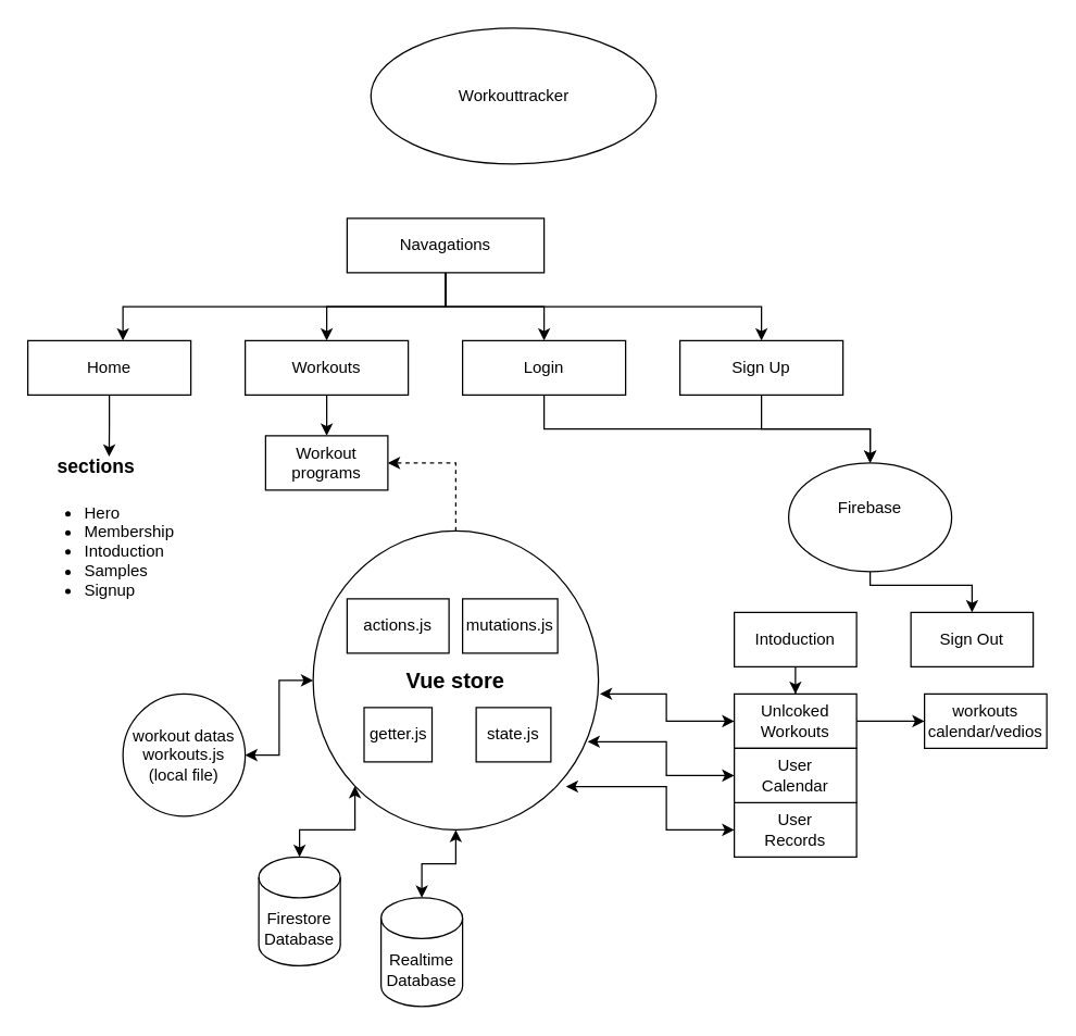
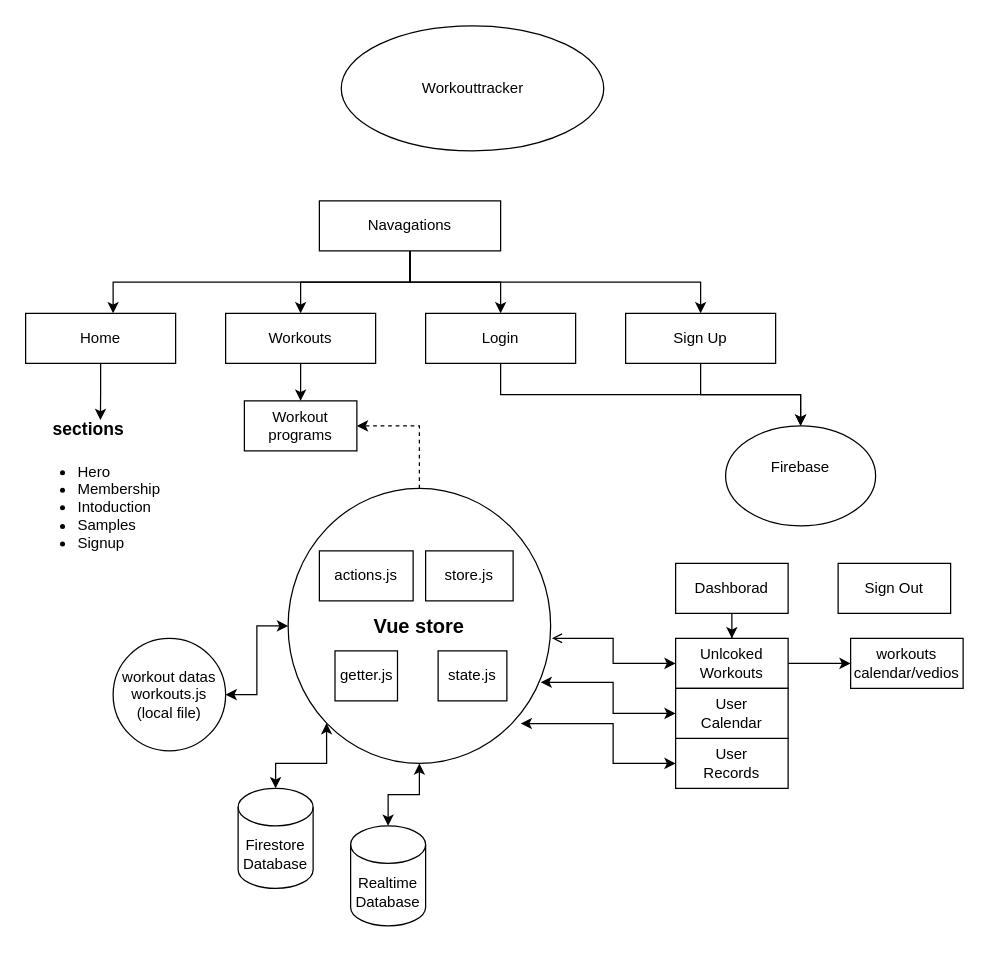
  <mxCell id="0" />
  <mxCell id="1" parent="0" />
  <mxCell id="2" value="Workouttracker" style="ellipse;whiteSpace=wrap;html=1;" parent="1" vertex="1"><mxGeometry x="272.5" y="20" width="210" height="100" as="geometry" /></mxCell>
  <mxCell id="3" style="edgeStyle=orthogonalEdgeStyle;rounded=0;orthogonalLoop=1;jettySize=auto;html=1;entryX=0.623;entryY=0.039;entryDx=0;entryDy=0;entryPerimeter=0;" parent="1" source="4" target="43" edge="1"><mxGeometry relative="1" as="geometry" /></mxCell>
  <mxCell id="4" value="Home" style="rounded=0;whiteSpace=wrap;html=1;" parent="1" vertex="1"><mxGeometry x="20" y="250" width="120" height="40" as="geometry" /></mxCell>
  <mxCell id="5" style="edgeStyle=orthogonalEdgeStyle;rounded=0;orthogonalLoop=1;jettySize=auto;html=1;entryX=0.5;entryY=0;entryDx=0;entryDy=0;" parent="1" source="6" target="35" edge="1"><mxGeometry relative="1" as="geometry" /></mxCell>
  <mxCell id="6" value="Workouts" style="rounded=0;whiteSpace=wrap;html=1;" parent="1" vertex="1"><mxGeometry x="180" y="250" width="120" height="40" as="geometry" /></mxCell>
  <mxCell id="7" style="edgeStyle=orthogonalEdgeStyle;rounded=0;orthogonalLoop=1;jettySize=auto;html=1;entryX=0.5;entryY=0;entryDx=0;entryDy=0;" parent="1" source="11" target="6" edge="1"><mxGeometry relative="1" as="geometry"><mxPoint x="327.5" y="240" as="targetPoint" /><Array as="points"><mxPoint x="328" y="225" /><mxPoint x="240" y="225" /></Array></mxGeometry></mxCell>
  <mxCell id="8" style="edgeStyle=orthogonalEdgeStyle;rounded=0;orthogonalLoop=1;jettySize=auto;html=1;entryX=0.5;entryY=0;entryDx=0;entryDy=0;" parent="1" source="11" target="17" edge="1"><mxGeometry relative="1" as="geometry" /></mxCell>
  <mxCell id="9" style="edgeStyle=orthogonalEdgeStyle;rounded=0;orthogonalLoop=1;jettySize=auto;html=1;" parent="1" source="11" edge="1"><mxGeometry relative="1" as="geometry"><mxPoint x="90" y="250" as="targetPoint" /><Array as="points"><mxPoint x="328" y="225" /><mxPoint x="90" y="225" /><mxPoint x="90" y="250" /></Array></mxGeometry></mxCell>
  <mxCell id="10" style="edgeStyle=orthogonalEdgeStyle;rounded=0;orthogonalLoop=1;jettySize=auto;html=1;entryX=0.5;entryY=0;entryDx=0;entryDy=0;" parent="1" source="11" target="15" edge="1"><mxGeometry relative="1" as="geometry"><Array as="points"><mxPoint x="328" y="225" /><mxPoint x="560" y="225" /></Array></mxGeometry></mxCell>
  <mxCell id="11" value="Navagations" style="rounded=0;whiteSpace=wrap;html=1;" parent="1" vertex="1"><mxGeometry x="255" y="160" width="145" height="40" as="geometry" /></mxCell>
- <mxCell id="12" style="edgeStyle=orthogonalEdgeStyle;rounded=0;orthogonalLoop=1;jettySize=auto;html=1;entryX=0.5;entryY=0;entryDx=0;entryDy=0;" parent="1" source="13" target="20" edge="1"><mxGeometry relative="1" as="geometry"><Array as="points"><mxPoint x="640" y="430" /><mxPoint x="715" y="430" /></Array></mxGeometry></mxCell>
  <mxCell id="13" value="Firebase&lt;br&gt;&lt;p class=&quot;p1&quot; style=&quot;margin: 0px ; font-stretch: normal ; line-height: normal&quot;&gt;&lt;font color=&quot;#ffffff&quot;&gt;Authentication&lt;/font&gt;&lt;/p&gt;" style="ellipse;whiteSpace=wrap;html=1;" parent="1" vertex="1"><mxGeometry x="580" y="340" width="120" height="80" as="geometry" /></mxCell>
  <mxCell id="14" style="edgeStyle=orthogonalEdgeStyle;rounded=0;orthogonalLoop=1;jettySize=auto;html=1;entryX=0.5;entryY=0;entryDx=0;entryDy=0;" parent="1" source="15" target="13" edge="1"><mxGeometry relative="1" as="geometry" /></mxCell>
  <mxCell id="15" value="Sign Up" style="rounded=0;whiteSpace=wrap;html=1;" parent="1" vertex="1"><mxGeometry x="500" y="250" width="120" height="40" as="geometry" /></mxCell>
  <mxCell id="16" style="edgeStyle=orthogonalEdgeStyle;rounded=0;orthogonalLoop=1;jettySize=auto;html=1;exitX=0.5;exitY=1;exitDx=0;exitDy=0;" parent="1" source="17" target="13" edge="1"><mxGeometry relative="1" as="geometry" /></mxCell>
  <mxCell id="17" value="Login" style="rounded=0;whiteSpace=wrap;html=1;" parent="1" vertex="1"><mxGeometry x="340" y="250" width="120" height="40" as="geometry" /></mxCell>
  <mxCell id="18" style="edgeStyle=orthogonalEdgeStyle;rounded=0;orthogonalLoop=1;jettySize=auto;html=1;entryX=0.5;entryY=0;entryDx=0;entryDy=0;" parent="1" source="19" target="25" edge="1"><mxGeometry relative="1" as="geometry" /></mxCell>
- <mxCell id="19" value="Intoduction" style="rounded=0;whiteSpace=wrap;html=1;" parent="1" vertex="1"><mxGeometry x="540" y="450" width="90" height="40" as="geometry" /></mxCell>
+ <mxCell id="19" value="Dashborad" style="rounded=0;whiteSpace=wrap;html=1;" parent="1" vertex="1"><mxGeometry x="540" y="450" width="90" height="40" as="geometry" /></mxCell>
  <mxCell id="20" value="Sign Out" style="rounded=0;whiteSpace=wrap;html=1;" parent="1" vertex="1"><mxGeometry x="670" y="450" width="90" height="40" as="geometry" /></mxCell>
  <mxCell id="21" style="edgeStyle=orthogonalEdgeStyle;rounded=0;orthogonalLoop=1;jettySize=auto;html=1;exitX=0;exitY=0.5;exitDx=0;exitDy=0;entryX=0.886;entryY=0.855;entryDx=0;entryDy=0;entryPerimeter=0;startArrow=classic;startFill=1;" parent="1" source="22" target="32" edge="1"><mxGeometry relative="1" as="geometry"><Array as="points"><mxPoint x="490" y="610" /><mxPoint x="490" y="578" /></Array></mxGeometry></mxCell>
  <mxCell id="22" value="User&lt;br&gt;Records" style="rounded=0;whiteSpace=wrap;html=1;" parent="1" vertex="1"><mxGeometry x="540" y="590" width="90" height="40" as="geometry" /></mxCell>
  <mxCell id="23" style="edgeStyle=orthogonalEdgeStyle;rounded=0;orthogonalLoop=1;jettySize=auto;html=1;" parent="1" source="25" edge="1"><mxGeometry relative="1" as="geometry"><mxPoint x="680" y="530" as="targetPoint" /></mxGeometry></mxCell>
- <mxCell id="24" style="edgeStyle=orthogonalEdgeStyle;rounded=0;orthogonalLoop=1;jettySize=auto;html=1;exitX=0;exitY=0.5;exitDx=0;exitDy=0;entryX=1.005;entryY=0.545;entryDx=0;entryDy=0;entryPerimeter=0;startArrow=classic;startFill=1;" parent="1" source="25" target="32" edge="1"><mxGeometry relative="1" as="geometry" /></mxCell>
+ <mxCell id="24" style="edgeStyle=orthogonalEdgeStyle;rounded=0;orthogonalLoop=1;jettySize=auto;html=1;exitX=0;exitY=0.5;exitDx=0;exitDy=0;entryX=1.005;entryY=0.545;entryDx=0;entryDy=0;entryPerimeter=0;startArrow=classic;startFill=1;endArrow=open;" parent="1" source="25" target="32" edge="1"><mxGeometry relative="1" as="geometry" /></mxCell>
  <mxCell id="25" value="Unlcoked Workouts" style="rounded=0;whiteSpace=wrap;html=1;" parent="1" vertex="1"><mxGeometry x="540" y="510" width="90" height="40" as="geometry" /></mxCell>
  <mxCell id="26" style="edgeStyle=orthogonalEdgeStyle;rounded=0;orthogonalLoop=1;jettySize=auto;html=1;exitX=0;exitY=0.5;exitDx=0;exitDy=0;entryX=0.962;entryY=0.705;entryDx=0;entryDy=0;entryPerimeter=0;startArrow=classic;startFill=1;" parent="1" source="27" target="32" edge="1"><mxGeometry relative="1" as="geometry" /></mxCell>
  <mxCell id="27" value="User&lt;br&gt;Calendar" style="rounded=0;whiteSpace=wrap;html=1;" parent="1" vertex="1"><mxGeometry x="540" y="550" width="90" height="40" as="geometry" /></mxCell>
  <mxCell id="28" value="workouts calendar/vedios" style="rounded=0;whiteSpace=wrap;html=1;" parent="1" vertex="1"><mxGeometry x="680" y="510" width="90" height="40" as="geometry" /></mxCell>
  <mxCell id="29" style="edgeStyle=orthogonalEdgeStyle;rounded=0;orthogonalLoop=1;jettySize=auto;html=1;entryX=0;entryY=1;entryDx=0;entryDy=0;startArrow=classic;startFill=1;" parent="1" source="30" target="32" edge="1"><mxGeometry relative="1" as="geometry" /></mxCell>
  <mxCell id="30" value="Firestore&lt;br&gt;Database" style="shape=cylinder3;whiteSpace=wrap;html=1;boundedLbl=1;backgroundOutline=1;size=15;" parent="1" vertex="1"><mxGeometry x="190" y="630" width="60" height="80" as="geometry" /></mxCell>
  <mxCell id="31" style="edgeStyle=orthogonalEdgeStyle;rounded=0;orthogonalLoop=1;jettySize=auto;html=1;entryX=1;entryY=0.5;entryDx=0;entryDy=0;startArrow=none;startFill=0;dashed=1;" parent="1" source="32" target="35" edge="1"><mxGeometry relative="1" as="geometry" /></mxCell>
  <mxCell id="32" value="&lt;b&gt;&lt;font style=&quot;font-size: 16px&quot;&gt;Vue store&lt;/font&gt;&lt;/b&gt;" style="ellipse;whiteSpace=wrap;html=1;" parent="1" vertex="1"><mxGeometry x="230" y="390" width="210" height="220" as="geometry" /></mxCell>
  <mxCell id="33" style="edgeStyle=orthogonalEdgeStyle;rounded=0;orthogonalLoop=1;jettySize=auto;html=1;entryX=0.5;entryY=1;entryDx=0;entryDy=0;startArrow=classic;startFill=1;" parent="1" source="34" target="32" edge="1"><mxGeometry relative="1" as="geometry" /></mxCell>
  <mxCell id="34" value="Realtime&lt;br&gt;Database" style="shape=cylinder3;whiteSpace=wrap;html=1;boundedLbl=1;backgroundOutline=1;size=15;" parent="1" vertex="1"><mxGeometry x="280" y="660" width="60" height="80" as="geometry" /></mxCell>
  <mxCell id="35" value="Workout programs" style="rounded=0;whiteSpace=wrap;html=1;" parent="1" vertex="1"><mxGeometry x="195" y="320" width="90" height="40" as="geometry" /></mxCell>
  <mxCell id="36" style="edgeStyle=orthogonalEdgeStyle;rounded=0;orthogonalLoop=1;jettySize=auto;html=1;entryX=0;entryY=0.5;entryDx=0;entryDy=0;startArrow=classic;startFill=1;" parent="1" source="37" target="32" edge="1"><mxGeometry relative="1" as="geometry" /></mxCell>
  <mxCell id="37" value="workout datas&lt;br&gt;workouts.js&lt;br&gt;(local file)" style="ellipse;whiteSpace=wrap;html=1;aspect=fixed;" parent="1" vertex="1"><mxGeometry x="90" y="510" width="90" height="90" as="geometry" /></mxCell>
  <mxCell id="38" value="getter.js" style="rounded=0;whiteSpace=wrap;html=1;" parent="1" vertex="1"><mxGeometry x="267.5" y="520" width="50" height="40" as="geometry" /></mxCell>
  <mxCell id="39" value="actions.js" style="rounded=0;whiteSpace=wrap;html=1;" parent="1" vertex="1"><mxGeometry x="255" y="440" width="75" height="40" as="geometry" /></mxCell>
- <mxCell id="40" value="mutations.js" style="rounded=0;whiteSpace=wrap;html=1;" parent="1" vertex="1"><mxGeometry x="340" y="440" width="70" height="40" as="geometry" /></mxCell>
+ <mxCell id="40" value="store.js" style="rounded=0;whiteSpace=wrap;html=1;" parent="1" vertex="1"><mxGeometry x="340" y="440" width="70" height="40" as="geometry" /></mxCell>
  <mxCell id="41" value="state.js" style="rounded=0;whiteSpace=wrap;html=1;" parent="1" vertex="1"><mxGeometry x="350" y="520" width="55" height="40" as="geometry" /></mxCell>
  <mxCell id="42" value="&lt;ul&gt;&lt;li&gt;Hero&lt;/li&gt;&lt;li&gt;Membership&lt;/li&gt;&lt;li&gt;Intoduction&lt;/li&gt;&lt;li&gt;Samples&lt;/li&gt;&lt;li&gt;Signup&lt;/li&gt;&lt;/ul&gt;" style="text;strokeColor=none;fillColor=none;html=1;whiteSpace=wrap;verticalAlign=middle;overflow=hidden;" parent="1" vertex="1"><mxGeometry x="20" y="340" width="115" height="130" as="geometry" /></mxCell>
  <mxCell id="43" value="&lt;font style=&quot;font-size: 14px&quot;&gt;sections&lt;/font&gt;" style="text;strokeColor=none;fillColor=none;html=1;fontSize=24;fontStyle=1;verticalAlign=middle;align=center;" parent="1" vertex="1"><mxGeometry x="30" y="335" width="80" height="10" as="geometry" /></mxCell>
